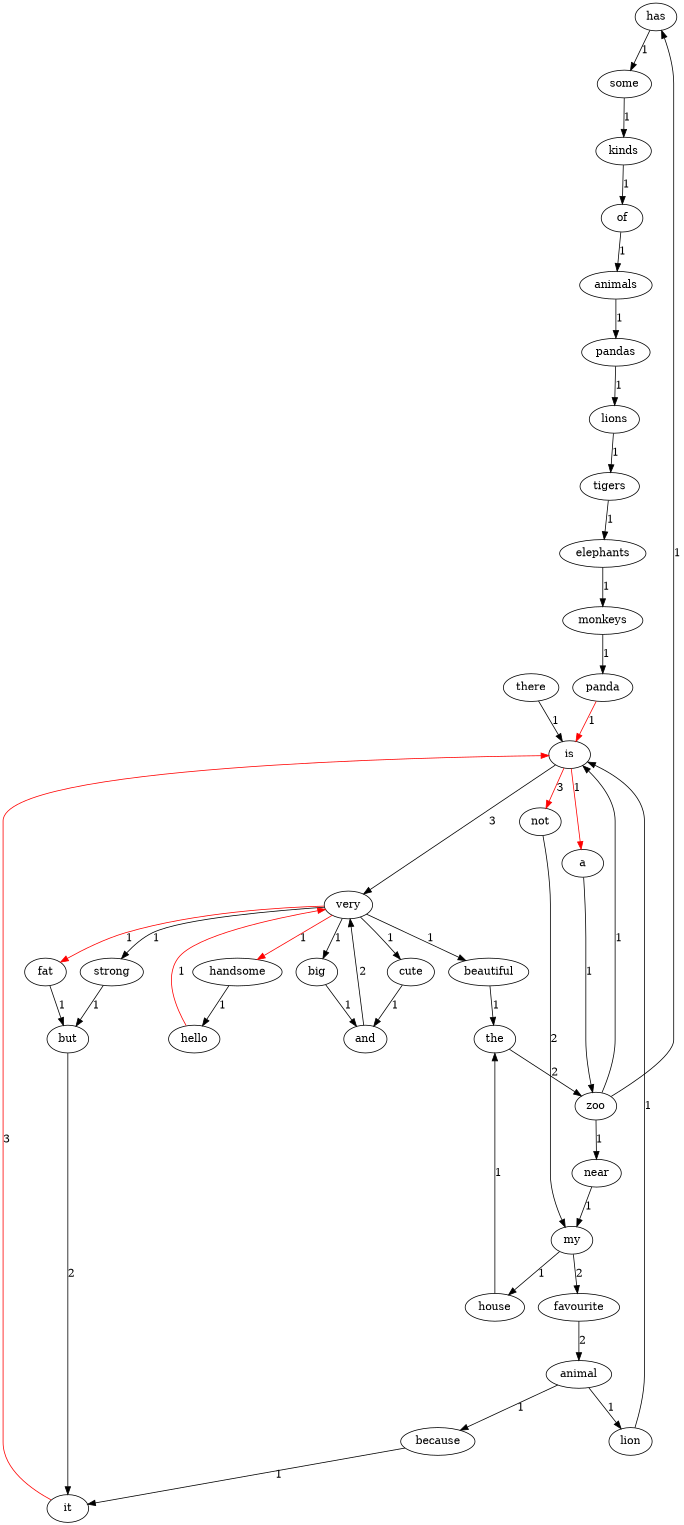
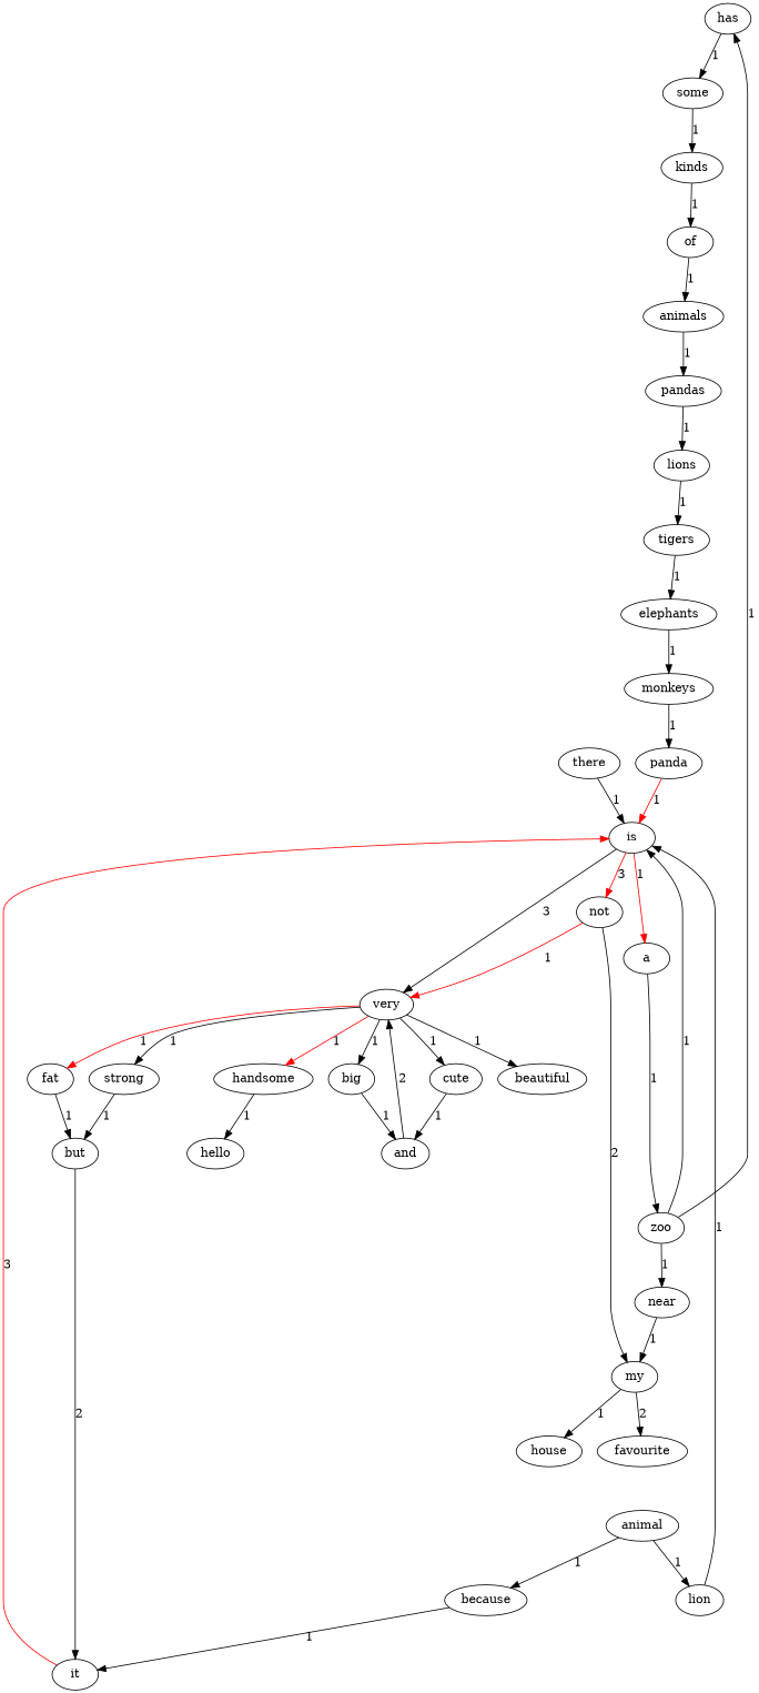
  digraph {
    has
    some
    kinds
    of
    animals
    pandas
    not
    very
    my
    strong
    beautiful
    handsome
    fat
    cute
    big
    house
    favourite
    but
-   the
    hello
    and
    animal
    lions
    tigers
    it
    is
    a
    zoo
    because
    near
    lion
    panda
    monkeys
    there
    elephants
    has -> some [label=1]
    some -> kinds [label=1]
    kinds -> of [label=1]
    of -> animals [label=1]
    animals -> pandas [label=1]
    pandas -> lions [label=1]
-   hello -> very [color=red label=1]
+   not -> very [color=red label=1]
    not -> my [label=2]
    very -> strong [label=1]
    very -> beautiful [label=1]
    very -> handsome [color=red label=1]
    very -> fat [color=red label=1]
    very -> cute [label=1]
    very -> big [label=1]
    my -> house [label=1]
    my -> favourite [label=2]
    strong -> but [label=1]
-   beautiful -> the [label=1]
    handsome -> hello [label=1]
    fat -> but [label=1]
    cute -> and [label=1]
    big -> and [label=1]
-   house -> the [label=1]
-   favourite -> animal [label=2]
    but -> it [label=2]
-   the -> zoo [label=2]
    and -> very [label=2]
    animal -> because [label=1]
    animal -> lion [label=1]
    lions -> tigers [label=1]
    tigers -> elephants [label=1]
    it -> is [color=red label=3]
    is -> not [color=red label=3]
    is -> very [label=3]
    is -> a [color=red label=1]
    a -> zoo [label=1]
    zoo -> has [label=1]
    zoo -> is [label=1]
    zoo -> near [label=1]
    because -> it [label=1]
    near -> my [label=1]
    lion -> is [label=1]
    panda -> is [color=red label=1]
    monkeys -> panda [label=1]
    there -> is [label=1]
    elephants -> monkeys [label=1]
  }
